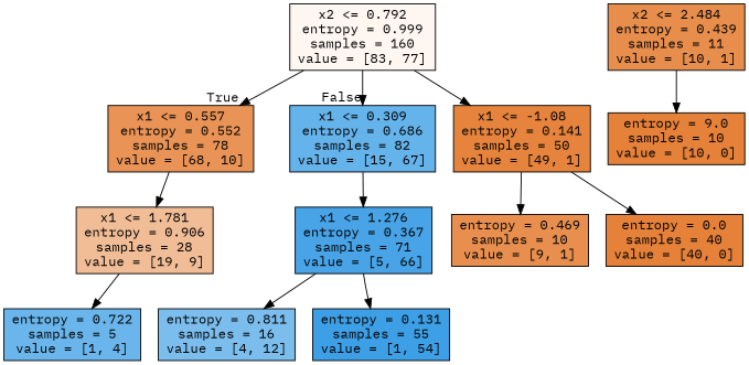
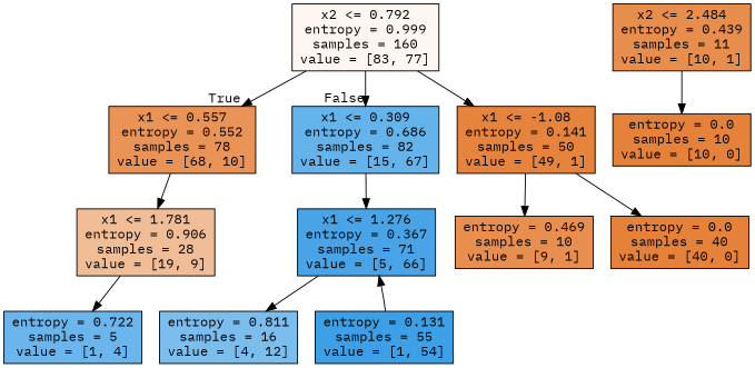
  digraph {
    fontname="IBM Plex Mono"
    node [color=black fillcolor="#e58139" fontname="IBM Plex Mono" shape=box style=filled]
    edge [fontname="IBM Plex Mono"]
    n1 [fillcolor="#fdf6f1" label="x2 <= 0.792\nentropy = 0.999\nsamples = 160\nvalue = [83, 77]"]
    n2 [fillcolor="#e99456" label="x1 <= 0.557\nentropy = 0.552\nsamples = 78\nvalue = [68, 10]"]
    n3 [fillcolor="#65b3eb" label="x1 <= 0.309\nentropy = 0.686\nsamples = 82\nvalue = [15, 67]"]
    n4 [fillcolor="#e6843d" label="x1 <= -1.08\nentropy = 0.141\nsamples = 50\nvalue = [49, 1]"]
    n5 [fillcolor="#f1bd97" label="x1 <= 1.781\nentropy = 0.906\nsamples = 28\nvalue = [19, 9]"]
    n6 [fillcolor="#48a4e7" label="x1 <= 1.276\nentropy = 0.367\nsamples = 71\nvalue = [5, 66]"]
    n7 [fillcolor="#e88f4f" label="entropy = 0.469\nsamples = 10\nvalue = [9, 1]"]
    n8 [label="entropy = 0.0\nsamples = 40\nvalue = [40, 0]"]
    n9 [fillcolor="#6ab6ec" label="entropy = 0.722\nsamples = 5\nvalue = [1, 4]"]
    n10 [fillcolor="#e88e4d" label="x2 <= 2.484\nentropy = 0.439\nsamples = 11\nvalue = [10, 1]"]
-   n11 [label="entropy = 9.0\nsamples = 10\nvalue = [10, 0]"]
+   n11 [label="entropy = 0.0\nsamples = 10\nvalue = [10, 0]"]
    n12 [fillcolor="#7bbeee" label="entropy = 0.811\nsamples = 16\nvalue = [4, 12]"]
    n13 [fillcolor="#3d9fe5" label="entropy = 0.131\nsamples = 55\nvalue = [1, 54]"]
    n1 -> n2 [headlabel=True labelangle=45 labeldistance=2.5]
    n1 -> n3 [headlabel=False labelangle=-45 labeldistance=2.5]
    n1 -> n4
    n2 -> n5
    n3 -> n6
    n4 -> n7
    n4 -> n8
    n5 -> n9
    n6 -> n12
-   n6 -> n13
+   n13 -> n6
    n10 -> n11
  }
